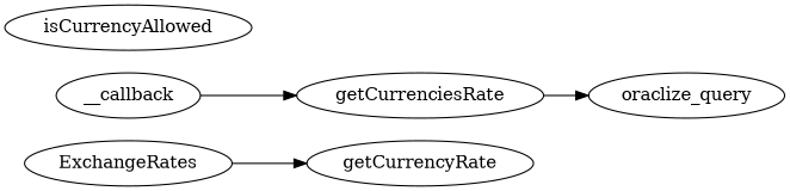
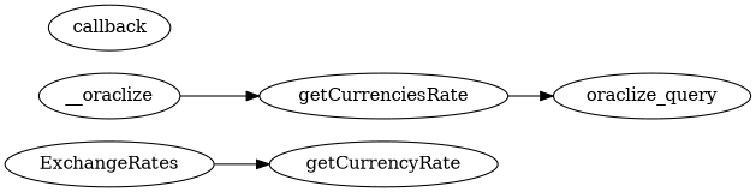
  strict digraph {
    rankdir=LR
    ExchangeRates
    getCurrencyRate
    getCurrenciesRate
    oraclize_query
-   __callback
-   isCurrencyAllowed
+   __callback [label=__oraclize]
+   isCurrencyAllowed [label=callback]
    ExchangeRates -> getCurrencyRate
    getCurrenciesRate -> oraclize_query
    __callback -> getCurrenciesRate
  }
